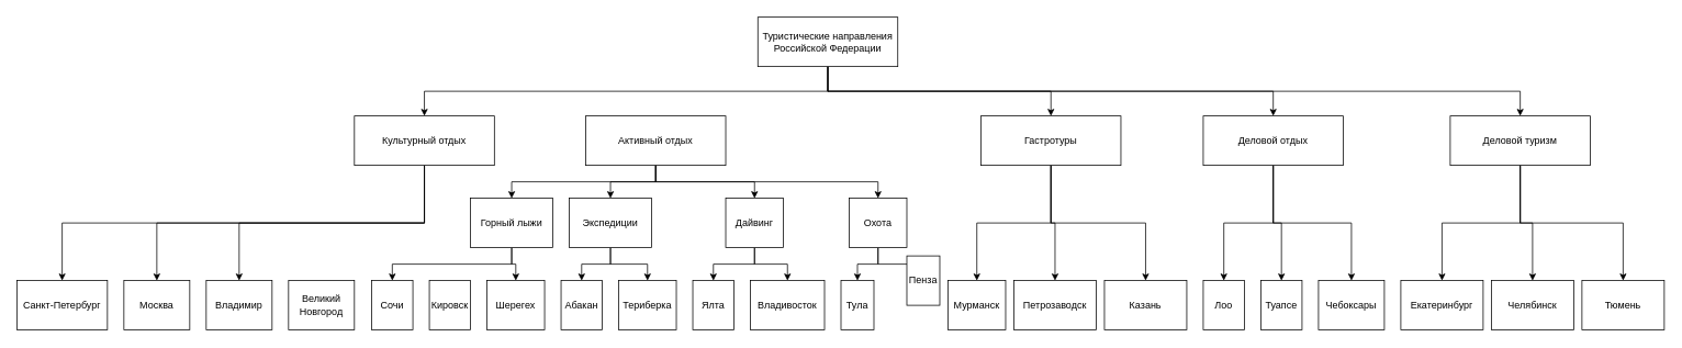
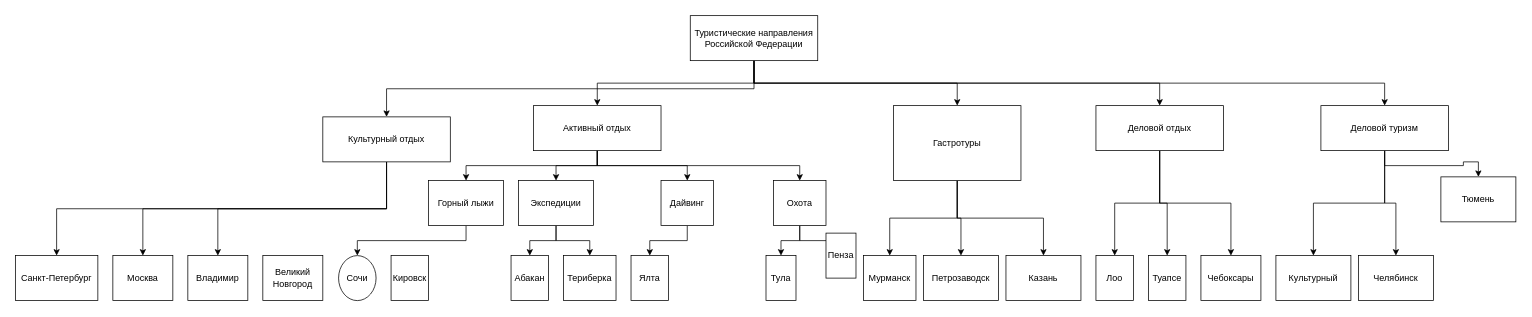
  <mxCell id="0" />
  <mxCell id="1" parent="0" />
  <mxCell id="2" style="edgeStyle=orthogonalEdgeStyle;rounded=0;orthogonalLoop=1;jettySize=auto;html=1;exitX=0.5;exitY=1;exitDx=0;exitDy=0;entryX=0.5;entryY=0;entryDx=0;entryDy=0;" edge="1" parent="1" source="7" target="27"><mxGeometry relative="1" as="geometry" /></mxCell>
+ <mxCell id="3" style="edgeStyle=orthogonalEdgeStyle;rounded=0;orthogonalLoop=1;jettySize=auto;html=1;exitX=0.5;exitY=1;exitDx=0;exitDy=0;entryX=0.5;entryY=0;entryDx=0;entryDy=0;" edge="1" parent="1" source="7" target="15"><mxGeometry relative="1" as="geometry" /></mxCell>
  <mxCell id="4" style="edgeStyle=orthogonalEdgeStyle;rounded=0;orthogonalLoop=1;jettySize=auto;html=1;exitX=0.5;exitY=1;exitDx=0;exitDy=0;entryX=0.5;entryY=0;entryDx=0;entryDy=0;" edge="1" parent="1" source="7" target="19"><mxGeometry relative="1" as="geometry" /></mxCell>
  <mxCell id="5" style="edgeStyle=orthogonalEdgeStyle;rounded=0;orthogonalLoop=1;jettySize=auto;html=1;exitX=0.5;exitY=1;exitDx=0;exitDy=0;" edge="1" parent="1" source="7" target="23"><mxGeometry relative="1" as="geometry" /></mxCell>
  <mxCell id="6" style="edgeStyle=orthogonalEdgeStyle;rounded=0;orthogonalLoop=1;jettySize=auto;html=1;exitX=0.5;exitY=1;exitDx=0;exitDy=0;" edge="1" parent="1" source="7" target="31"><mxGeometry relative="1" as="geometry" /></mxCell>
  <mxCell id="7" value="Туристические направления Российской Федерации" style="rounded=0;whiteSpace=wrap;html=1;" vertex="1" parent="1"><mxGeometry x="920" y="20" width="170" height="60" as="geometry" /></mxCell>
  <mxCell id="8" style="edgeStyle=orthogonalEdgeStyle;rounded=0;orthogonalLoop=1;jettySize=auto;html=1;exitX=0.5;exitY=1;exitDx=0;exitDy=0;entryX=0.5;entryY=0;entryDx=0;entryDy=0;" edge="1" parent="1" source="10" target="45"><mxGeometry relative="1" as="geometry" /></mxCell>
- <mxCell id="9" style="edgeStyle=orthogonalEdgeStyle;rounded=0;orthogonalLoop=1;jettySize=auto;html=1;exitX=0.5;exitY=1;exitDx=0;exitDy=0;" edge="1" parent="1" source="10" target="47"><mxGeometry relative="1" as="geometry" /></mxCell>
  <mxCell id="10" value="Горный лыжи" style="rounded=0;whiteSpace=wrap;html=1;" vertex="1" parent="1"><mxGeometry x="571" y="240" width="100" height="60" as="geometry" /></mxCell>
  <mxCell id="11" style="edgeStyle=orthogonalEdgeStyle;rounded=0;orthogonalLoop=1;jettySize=auto;html=1;exitX=0.5;exitY=1;exitDx=0;exitDy=0;entryX=0.5;entryY=0;entryDx=0;entryDy=0;" edge="1" parent="1" source="15" target="10"><mxGeometry relative="1" as="geometry" /></mxCell>
  <mxCell id="12" style="edgeStyle=orthogonalEdgeStyle;rounded=0;orthogonalLoop=1;jettySize=auto;html=1;exitX=0.5;exitY=1;exitDx=0;exitDy=0;entryX=0.5;entryY=0;entryDx=0;entryDy=0;" edge="1" parent="1" source="15" target="38"><mxGeometry relative="1" as="geometry" /></mxCell>
  <mxCell id="13" style="edgeStyle=orthogonalEdgeStyle;rounded=0;orthogonalLoop=1;jettySize=auto;html=1;exitX=0.5;exitY=1;exitDx=0;exitDy=0;entryX=0.5;entryY=0;entryDx=0;entryDy=0;" edge="1" parent="1" source="15" target="41"><mxGeometry relative="1" as="geometry" /></mxCell>
  <mxCell id="14" style="edgeStyle=orthogonalEdgeStyle;rounded=0;orthogonalLoop=1;jettySize=auto;html=1;exitX=0.5;exitY=1;exitDx=0;exitDy=0;entryX=0.5;entryY=0;entryDx=0;entryDy=0;" edge="1" parent="1" source="15" target="44"><mxGeometry relative="1" as="geometry" /></mxCell>
  <mxCell id="15" value="Активный отдых" style="rounded=0;whiteSpace=wrap;html=1;" vertex="1" parent="1"><mxGeometry x="711" y="140" width="170" height="60" as="geometry" /></mxCell>
  <mxCell id="16" style="edgeStyle=orthogonalEdgeStyle;rounded=0;orthogonalLoop=1;jettySize=auto;html=1;exitX=0.5;exitY=1;exitDx=0;exitDy=0;entryX=0.5;entryY=0;entryDx=0;entryDy=0;" edge="1" parent="1" source="19" target="54"><mxGeometry relative="1" as="geometry" /></mxCell>
  <mxCell id="17" style="edgeStyle=orthogonalEdgeStyle;rounded=0;orthogonalLoop=1;jettySize=auto;html=1;exitX=0.5;exitY=1;exitDx=0;exitDy=0;entryX=0.5;entryY=0;entryDx=0;entryDy=0;" edge="1" parent="1" source="19" target="55"><mxGeometry relative="1" as="geometry" /></mxCell>
  <mxCell id="18" style="edgeStyle=orthogonalEdgeStyle;rounded=0;orthogonalLoop=1;jettySize=auto;html=1;exitX=0.5;exitY=1;exitDx=0;exitDy=0;" edge="1" parent="1" source="19" target="56"><mxGeometry relative="1" as="geometry" /></mxCell>
- <mxCell id="19" value="Гастротуры" style="rounded=0;whiteSpace=wrap;html=1;" vertex="1" parent="1"><mxGeometry x="1191" y="140" width="170" height="60" as="geometry" /></mxCell>
+ <mxCell id="19" value="Гастротуры" style="rounded=0;whiteSpace=wrap;html=1;" vertex="1" parent="1"><mxGeometry x="1191" y="140" width="170" height="100" as="geometry" /></mxCell>
  <mxCell id="20" style="edgeStyle=orthogonalEdgeStyle;rounded=0;orthogonalLoop=1;jettySize=auto;html=1;exitX=0.5;exitY=1;exitDx=0;exitDy=0;entryX=0.5;entryY=0;entryDx=0;entryDy=0;" edge="1" parent="1" source="23" target="57"><mxGeometry relative="1" as="geometry" /></mxCell>
  <mxCell id="21" style="edgeStyle=orthogonalEdgeStyle;rounded=0;orthogonalLoop=1;jettySize=auto;html=1;exitX=0.5;exitY=1;exitDx=0;exitDy=0;" edge="1" parent="1" source="23" target="58"><mxGeometry relative="1" as="geometry" /></mxCell>
  <mxCell id="22" style="edgeStyle=orthogonalEdgeStyle;rounded=0;orthogonalLoop=1;jettySize=auto;html=1;exitX=0.5;exitY=1;exitDx=0;exitDy=0;entryX=0.5;entryY=0;entryDx=0;entryDy=0;" edge="1" parent="1" source="23" target="59"><mxGeometry relative="1" as="geometry" /></mxCell>
  <mxCell id="23" value="Деловой отдых" style="rounded=0;whiteSpace=wrap;html=1;" vertex="1" parent="1"><mxGeometry x="1461" y="140" width="170" height="60" as="geometry" /></mxCell>
  <mxCell id="24" style="edgeStyle=orthogonalEdgeStyle;rounded=0;orthogonalLoop=1;jettySize=auto;html=1;exitX=0.5;exitY=1;exitDx=0;exitDy=0;entryX=0.5;entryY=0;entryDx=0;entryDy=0;" edge="1" parent="1" source="27" target="32"><mxGeometry relative="1" as="geometry" /></mxCell>
  <mxCell id="25" style="edgeStyle=orthogonalEdgeStyle;rounded=0;orthogonalLoop=1;jettySize=auto;html=1;exitX=0.5;exitY=1;exitDx=0;exitDy=0;entryX=0.5;entryY=0;entryDx=0;entryDy=0;" edge="1" parent="1" source="27" target="33"><mxGeometry relative="1" as="geometry" /></mxCell>
  <mxCell id="26" style="edgeStyle=orthogonalEdgeStyle;rounded=0;orthogonalLoop=1;jettySize=auto;html=1;exitX=0.5;exitY=1;exitDx=0;exitDy=0;entryX=0.5;entryY=0;entryDx=0;entryDy=0;" edge="1" parent="1" source="27" target="34"><mxGeometry relative="1" as="geometry" /></mxCell>
- <mxCell id="27" value="Культурный отдых" style="rounded=0;whiteSpace=wrap;html=1;" vertex="1" parent="1"><mxGeometry x="430" y="140" width="170" height="60" as="geometry" /></mxCell>
+ <mxCell id="27" value="Культурный отдых" style="rounded=0;whiteSpace=wrap;html=1;" vertex="1" parent="1"><mxGeometry x="430" y="155" width="170" height="60" as="geometry" /></mxCell>
  <mxCell id="28" style="edgeStyle=orthogonalEdgeStyle;rounded=0;orthogonalLoop=1;jettySize=auto;html=1;exitX=0.5;exitY=1;exitDx=0;exitDy=0;entryX=0.5;entryY=0;entryDx=0;entryDy=0;" edge="1" parent="1" source="31" target="60"><mxGeometry relative="1" as="geometry" /></mxCell>
  <mxCell id="29" style="edgeStyle=orthogonalEdgeStyle;rounded=0;orthogonalLoop=1;jettySize=auto;html=1;exitX=0.5;exitY=1;exitDx=0;exitDy=0;entryX=0.5;entryY=0;entryDx=0;entryDy=0;" edge="1" parent="1" source="31" target="61"><mxGeometry relative="1" as="geometry" /></mxCell>
  <mxCell id="30" style="edgeStyle=orthogonalEdgeStyle;rounded=0;orthogonalLoop=1;jettySize=auto;html=1;exitX=0.5;exitY=1;exitDx=0;exitDy=0;entryX=0.5;entryY=0;entryDx=0;entryDy=0;" edge="1" parent="1" source="31" target="62"><mxGeometry relative="1" as="geometry" /></mxCell>
  <mxCell id="31" value="Деловой туризм" style="rounded=0;whiteSpace=wrap;html=1;" vertex="1" parent="1"><mxGeometry x="1761" y="140" width="170" height="60" as="geometry" /></mxCell>
  <mxCell id="32" value="Санкт-Петербург" style="rounded=0;whiteSpace=wrap;html=1;" vertex="1" parent="1"><mxGeometry x="20" y="340" width="110" height="60" as="geometry" /></mxCell>
  <mxCell id="33" value="Москва" style="rounded=0;whiteSpace=wrap;html=1;" vertex="1" parent="1"><mxGeometry x="150" y="340" width="80" height="60" as="geometry" /></mxCell>
  <mxCell id="34" value="Владимир" style="rounded=0;whiteSpace=wrap;html=1;" vertex="1" parent="1"><mxGeometry x="250" y="340" width="80" height="60" as="geometry" /></mxCell>
  <mxCell id="35" value="Великий Новгород" style="rounded=0;whiteSpace=wrap;html=1;" vertex="1" parent="1"><mxGeometry x="350" y="340" width="80" height="60" as="geometry" /></mxCell>
  <mxCell id="36" style="edgeStyle=orthogonalEdgeStyle;rounded=0;orthogonalLoop=1;jettySize=auto;html=1;exitX=0.5;exitY=1;exitDx=0;exitDy=0;entryX=0.5;entryY=0;entryDx=0;entryDy=0;" edge="1" parent="1" source="38" target="48"><mxGeometry relative="1" as="geometry" /></mxCell>
  <mxCell id="37" style="edgeStyle=orthogonalEdgeStyle;rounded=0;orthogonalLoop=1;jettySize=auto;html=1;exitX=0.5;exitY=1;exitDx=0;exitDy=0;" edge="1" parent="1" source="38" target="49"><mxGeometry relative="1" as="geometry" /></mxCell>
  <mxCell id="38" value="Экспедиции" style="rounded=0;whiteSpace=wrap;html=1;" vertex="1" parent="1"><mxGeometry x="691" y="240" width="100" height="60" as="geometry" /></mxCell>
  <mxCell id="39" style="edgeStyle=orthogonalEdgeStyle;rounded=0;orthogonalLoop=1;jettySize=auto;html=1;exitX=0.5;exitY=1;exitDx=0;exitDy=0;entryX=0.5;entryY=0;entryDx=0;entryDy=0;" edge="1" parent="1" source="41" target="50"><mxGeometry relative="1" as="geometry" /></mxCell>
- <mxCell id="40" style="edgeStyle=orthogonalEdgeStyle;rounded=0;orthogonalLoop=1;jettySize=auto;html=1;exitX=0.5;exitY=1;exitDx=0;exitDy=0;entryX=0.5;entryY=0;entryDx=0;entryDy=0;" edge="1" parent="1" source="41" target="51"><mxGeometry relative="1" as="geometry" /></mxCell>
  <mxCell id="41" value="Дайвинг" style="rounded=0;whiteSpace=wrap;html=1;" vertex="1" parent="1"><mxGeometry x="881" y="240" width="70" height="60" as="geometry" /></mxCell>
  <mxCell id="42" style="edgeStyle=orthogonalEdgeStyle;rounded=0;orthogonalLoop=1;jettySize=auto;html=1;exitX=0.5;exitY=1;exitDx=0;exitDy=0;entryX=0.5;entryY=0;entryDx=0;entryDy=0;" edge="1" parent="1" source="44" target="52"><mxGeometry relative="1" as="geometry" /></mxCell>
  <mxCell id="43" style="edgeStyle=orthogonalEdgeStyle;rounded=0;orthogonalLoop=1;jettySize=auto;html=1;exitX=0.5;exitY=1;exitDx=0;exitDy=0;entryX=0.5;entryY=0;entryDx=0;entryDy=0;" edge="1" parent="1" source="44" target="53"><mxGeometry relative="1" as="geometry" /></mxCell>
  <mxCell id="44" value="Охота" style="rounded=0;whiteSpace=wrap;html=1;" vertex="1" parent="1"><mxGeometry x="1031" y="240" width="70" height="60" as="geometry" /></mxCell>
- <mxCell id="45" value="Сочи" style="rounded=0;whiteSpace=wrap;html=1;" vertex="1" parent="1"><mxGeometry x="451" y="340" width="50" height="60" as="geometry" /></mxCell>
+ <mxCell id="45" value="Сочи" style="ellipse;whiteSpace=wrap;html=1;" vertex="1" parent="1"><mxGeometry x="451" y="340" width="50" height="60" as="geometry" /></mxCell>
  <mxCell id="46" value="Кировск" style="rounded=0;whiteSpace=wrap;html=1;" vertex="1" parent="1"><mxGeometry x="521" y="340" width="50" height="60" as="geometry" /></mxCell>
- <mxCell id="47" value="Шерегех" style="rounded=0;whiteSpace=wrap;html=1;" vertex="1" parent="1"><mxGeometry y="340" width="70" height="60" as="geometry" x="591" /></mxCell>
  <mxCell id="48" value="Абакан" style="rounded=0;whiteSpace=wrap;html=1;" vertex="1" parent="1"><mxGeometry x="681" y="340" width="50" height="60" as="geometry" /></mxCell>
  <mxCell id="49" value="Териберка" style="rounded=0;whiteSpace=wrap;html=1;" vertex="1" parent="1"><mxGeometry x="751" y="340" width="70" height="60" as="geometry" /></mxCell>
  <mxCell id="50" value="Ялта" style="rounded=0;whiteSpace=wrap;html=1;" vertex="1" parent="1"><mxGeometry x="841" y="340" width="50" height="60" as="geometry" /></mxCell>
- <mxCell id="51" value="Владивосток" style="rounded=0;whiteSpace=wrap;html=1;" vertex="1" parent="1"><mxGeometry x="911" y="340" width="90" height="60" as="geometry" /></mxCell>
  <mxCell id="52" value="Тула" style="rounded=0;whiteSpace=wrap;html=1;" vertex="1" parent="1"><mxGeometry x="1021" y="340" width="40" height="60" as="geometry" /></mxCell>
  <mxCell id="53" value="Пенза" style="rounded=0;whiteSpace=wrap;html=1;" vertex="1" parent="1"><mxGeometry x="1101" y="310" width="40" height="60" as="geometry" /></mxCell>
  <mxCell id="54" value="Мурманск" style="rounded=0;whiteSpace=wrap;html=1;" vertex="1" parent="1"><mxGeometry x="1151" y="340" width="70" height="60" as="geometry" /></mxCell>
  <mxCell id="55" value="Петрозаводск" style="rounded=0;whiteSpace=wrap;html=1;" vertex="1" parent="1"><mxGeometry x="1231" y="340" width="100" height="60" as="geometry" /></mxCell>
  <mxCell id="56" value="Казань" style="rounded=0;whiteSpace=wrap;html=1;" vertex="1" parent="1"><mxGeometry x="1341" y="340" width="100" height="60" as="geometry" /></mxCell>
  <mxCell id="57" value="Лоо" style="rounded=0;whiteSpace=wrap;html=1;" vertex="1" parent="1"><mxGeometry x="1461" y="340" width="50" height="60" as="geometry" /></mxCell>
  <mxCell id="58" value="Туапсе" style="rounded=0;whiteSpace=wrap;html=1;" vertex="1" parent="1"><mxGeometry x="1531" y="340" width="50" height="60" as="geometry" /></mxCell>
  <mxCell id="59" value="Чебоксары" style="rounded=0;whiteSpace=wrap;html=1;" vertex="1" parent="1"><mxGeometry x="1601" y="340" width="80" height="60" as="geometry" /></mxCell>
- <mxCell id="60" value="Екатеринбург" style="rounded=0;whiteSpace=wrap;html=1;" vertex="1" parent="1"><mxGeometry x="1701" y="340" width="100" height="60" as="geometry" /></mxCell>
+ <mxCell id="60" value="Культурный" style="rounded=0;whiteSpace=wrap;html=1;" vertex="1" parent="1"><mxGeometry x="1701" y="340" width="100" height="60" as="geometry" /></mxCell>
  <mxCell id="61" value="Челябинск" style="rounded=0;whiteSpace=wrap;html=1;" vertex="1" parent="1"><mxGeometry x="1811" y="340" width="100" height="60" as="geometry" /></mxCell>
- <mxCell id="62" value="Тюмень" style="rounded=0;whiteSpace=wrap;html=1;" vertex="1" parent="1"><mxGeometry x="1921" y="340" width="100" height="60" as="geometry" /></mxCell>
+ <mxCell id="62" value="Тюмень" style="rounded=0;whiteSpace=wrap;html=1;" vertex="1" parent="1"><mxGeometry x="1921" y="235" width="100" height="60" as="geometry" /></mxCell>
